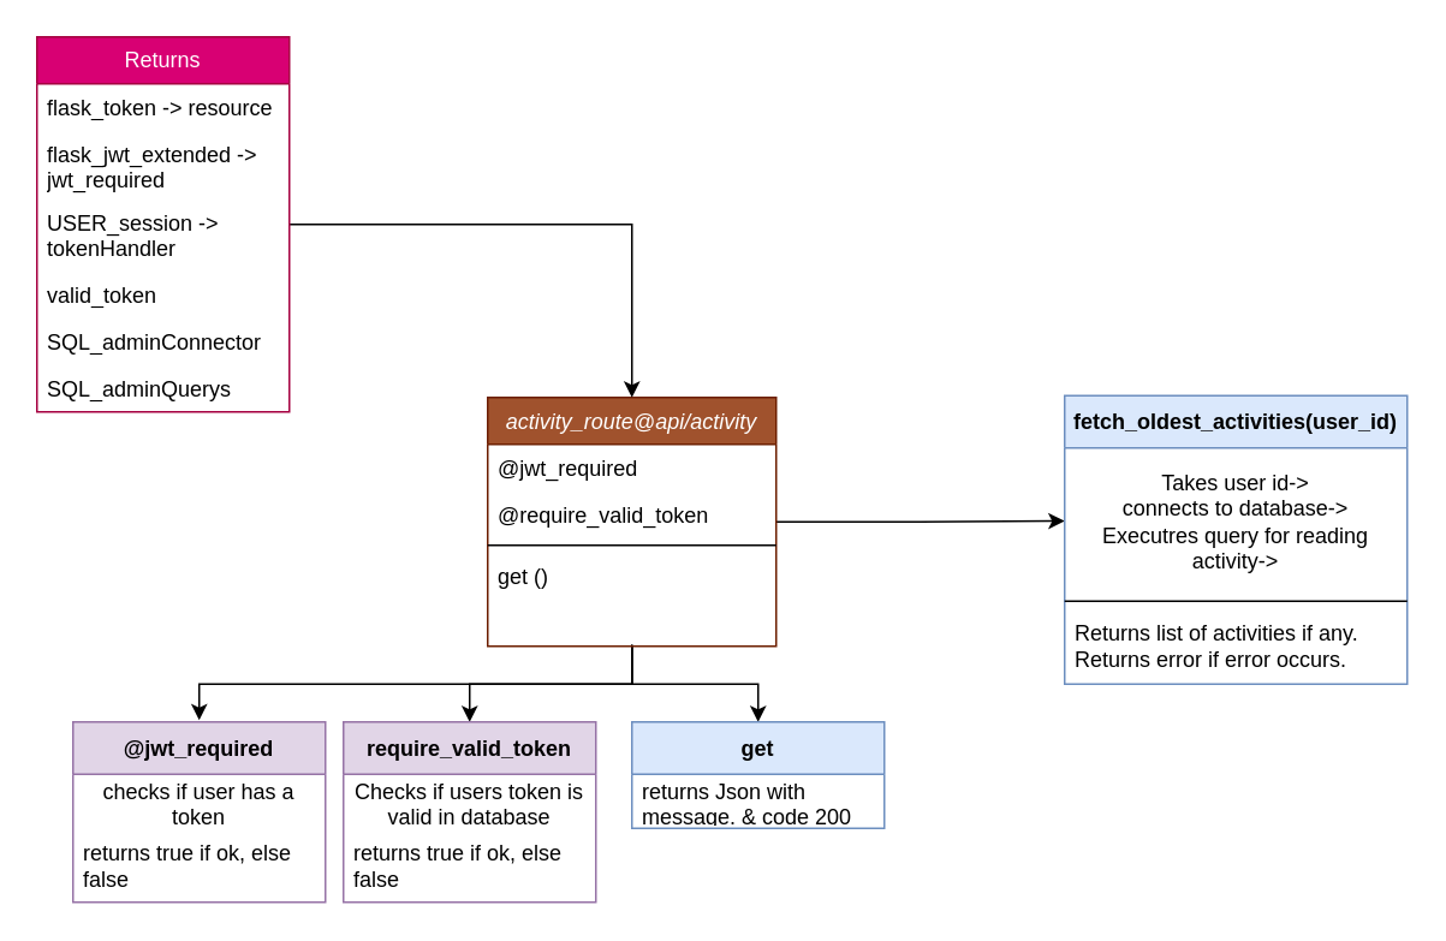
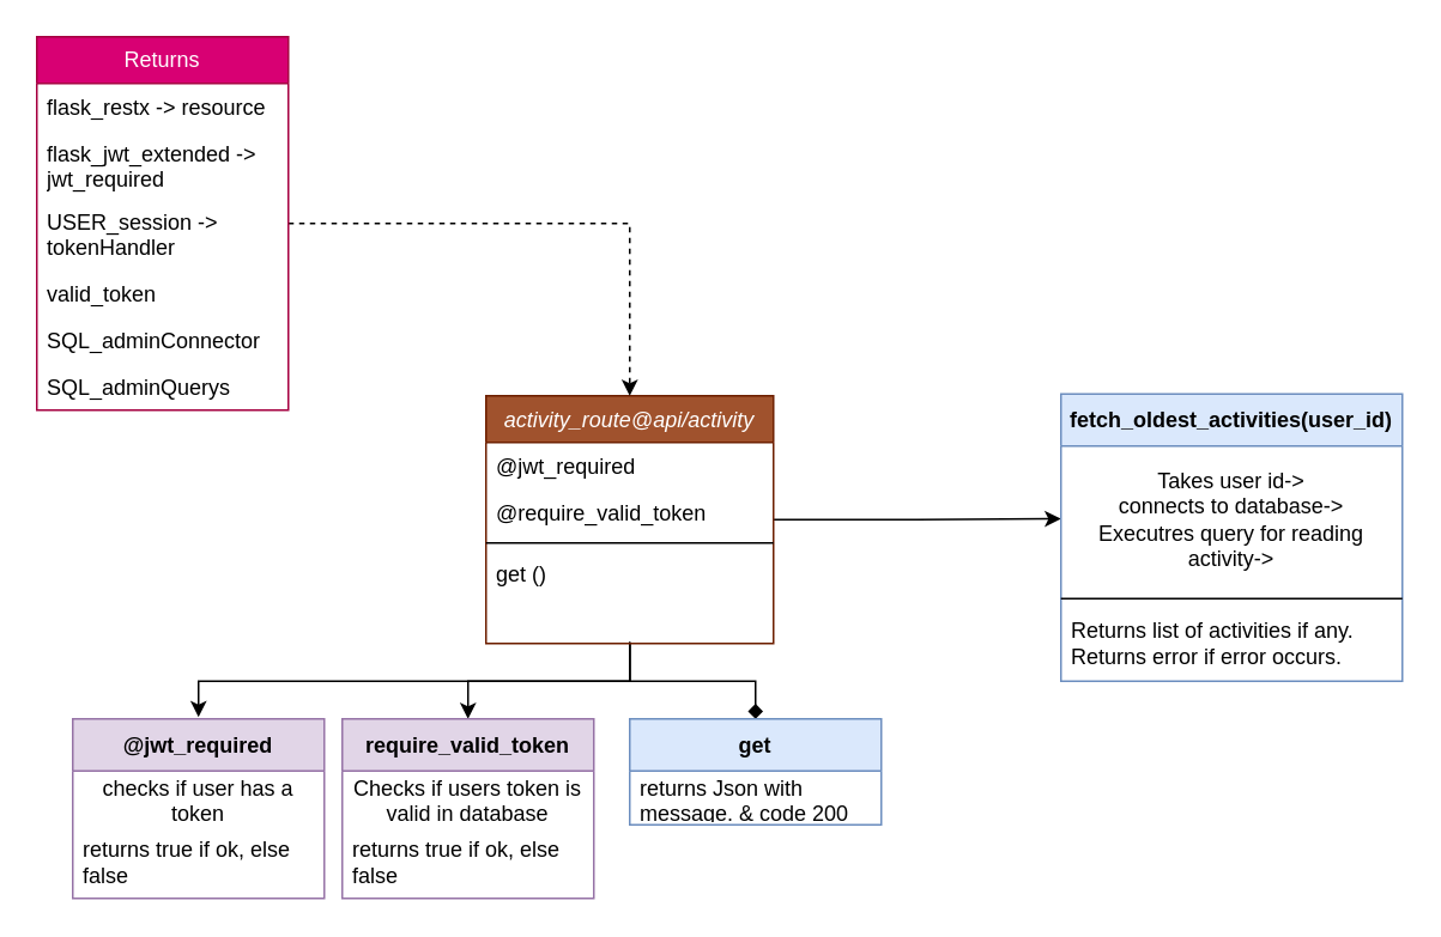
  <mxCell id="0" />
  <mxCell id="1" parent="0" />
- <mxCell id="2" style="edgeStyle=orthogonalEdgeStyle;rounded=0;orthogonalLoop=1;jettySize=auto;html=1;exitX=0.5;exitY=1;exitDx=0;exitDy=0;entryX=0.5;entryY=0;entryDx=0;entryDy=0;" parent="1" source="6" edge="1" target="25"><mxGeometry relative="1" as="geometry"><mxPoint x="600" y="400" as="targetPoint" /><Array as="points"><mxPoint x="350" y="379" /><mxPoint x="420" y="379" /></Array></mxGeometry></mxCell>
+ <mxCell id="2" style="edgeStyle=orthogonalEdgeStyle;rounded=0;orthogonalLoop=1;jettySize=auto;html=1;exitX=0.5;exitY=1;exitDx=0;exitDy=0;entryX=0.5;entryY=0;entryDx=0;entryDy=0;endArrow=diamond;" parent="1" source="6" edge="1" target="25"><mxGeometry relative="1" as="geometry"><mxPoint x="600" y="400" as="targetPoint" /><Array as="points"><mxPoint x="350" y="379" /><mxPoint x="420" y="379" /></Array></mxGeometry></mxCell>
  <mxCell id="3" style="edgeStyle=orthogonalEdgeStyle;rounded=0;orthogonalLoop=1;jettySize=auto;html=1;entryX=0.5;entryY=0;entryDx=0;entryDy=0;" parent="1" source="6" target="22" edge="1"><mxGeometry relative="1" as="geometry" /></mxCell>
  <mxCell id="4" style="edgeStyle=orthogonalEdgeStyle;rounded=0;orthogonalLoop=1;jettySize=auto;html=1;entryX=0.5;entryY=0;entryDx=0;entryDy=0;" parent="1" edge="1"><mxGeometry relative="1" as="geometry"><mxPoint x="350" y="357" as="sourcePoint" /><mxPoint x="110" y="399" as="targetPoint" /><Array as="points"><mxPoint x="350" y="379" /><mxPoint x="110" y="379" /></Array></mxGeometry></mxCell>
  <mxCell id="5" style="edgeStyle=orthogonalEdgeStyle;rounded=0;orthogonalLoop=1;jettySize=auto;html=1;entryX=0;entryY=0.5;entryDx=0;entryDy=0;" edge="1" parent="1" source="6" target="28"><mxGeometry relative="1" as="geometry" /></mxCell>
  <mxCell id="6" value="activity_route@api/activity" style="swimlane;fontStyle=2;align=center;verticalAlign=top;childLayout=stackLayout;horizontal=1;startSize=26;horizontalStack=0;resizeParent=1;resizeLast=0;collapsible=1;marginBottom=0;rounded=0;shadow=0;strokeWidth=1;fillColor=#a0522d;strokeColor=#6D1F00;fontColor=#ffffff;" parent="1" vertex="1"><mxGeometry x="270" y="220" width="160" height="138" as="geometry"><mxRectangle x="230" y="140" width="160" height="26" as="alternateBounds" /></mxGeometry></mxCell>
  <mxCell id="7" value="@jwt_required" style="text;align=left;verticalAlign=top;spacingLeft=4;spacingRight=4;overflow=hidden;rotatable=0;points=[[0,0.5],[1,0.5]];portConstraint=eastwest;" parent="6" vertex="1"><mxGeometry y="26" width="160" height="26" as="geometry" /></mxCell>
  <mxCell id="8" value="@require_valid_token" style="text;align=left;verticalAlign=top;spacingLeft=4;spacingRight=4;overflow=hidden;rotatable=0;points=[[0,0.5],[1,0.5]];portConstraint=eastwest;rounded=0;shadow=0;html=0;" parent="6" vertex="1"><mxGeometry y="52" width="160" height="26" as="geometry" /></mxCell>
  <mxCell id="9" value="" style="line;html=1;strokeWidth=1;align=left;verticalAlign=middle;spacingTop=-1;spacingLeft=3;spacingRight=3;rotatable=0;labelPosition=right;points=[];portConstraint=eastwest;" parent="6" vertex="1"><mxGeometry y="78" width="160" height="8" as="geometry" /></mxCell>
  <mxCell id="10" value="get ()" style="text;align=left;verticalAlign=top;spacingLeft=4;spacingRight=4;overflow=hidden;rotatable=0;points=[[0,0.5],[1,0.5]];portConstraint=eastwest;" parent="6" vertex="1"><mxGeometry y="86" width="160" height="26" as="geometry" /></mxCell>
- <mxCell id="11" style="edgeStyle=orthogonalEdgeStyle;rounded=0;orthogonalLoop=1;jettySize=auto;html=1;entryX=0.5;entryY=0;entryDx=0;entryDy=0;" parent="1" source="12" target="6" edge="1"><mxGeometry relative="1" as="geometry" /></mxCell>
+ <mxCell id="11" style="edgeStyle=orthogonalEdgeStyle;rounded=0;orthogonalLoop=1;jettySize=auto;html=1;entryX=0.5;entryY=0;entryDx=0;entryDy=0;dashed=1;" parent="1" source="12" target="6" edge="1"><mxGeometry relative="1" as="geometry" /></mxCell>
  <mxCell id="12" value="Returns" style="swimlane;fontStyle=0;childLayout=stackLayout;horizontal=1;startSize=26;fillColor=#d80073;horizontalStack=0;resizeParent=1;resizeParentMax=0;resizeLast=0;collapsible=1;marginBottom=0;whiteSpace=wrap;html=1;fontColor=#ffffff;strokeColor=#A50040;" parent="1" vertex="1"><mxGeometry x="20" y="20" width="140" height="208" as="geometry" /></mxCell>
- <mxCell id="13" value="flask_token -&amp;gt; resource" style="text;strokeColor=none;fillColor=none;align=left;verticalAlign=top;spacingLeft=4;spacingRight=4;overflow=hidden;rotatable=0;points=[[0,0.5],[1,0.5]];portConstraint=eastwest;whiteSpace=wrap;html=1;" parent="12" vertex="1"><mxGeometry y="26" width="140" height="26" as="geometry" /></mxCell>
+ <mxCell id="13" value="flask_restx -&amp;gt; resource" style="text;strokeColor=none;fillColor=none;align=left;verticalAlign=top;spacingLeft=4;spacingRight=4;overflow=hidden;rotatable=0;points=[[0,0.5],[1,0.5]];portConstraint=eastwest;whiteSpace=wrap;html=1;" parent="12" vertex="1"><mxGeometry y="26" width="140" height="26" as="geometry" /></mxCell>
  <mxCell id="14" value="flask_jwt_extended -&amp;gt; jwt_required" style="text;strokeColor=none;fillColor=none;align=left;verticalAlign=top;spacingLeft=4;spacingRight=4;overflow=hidden;rotatable=0;points=[[0,0.5],[1,0.5]];portConstraint=eastwest;whiteSpace=wrap;html=1;" parent="12" vertex="1"><mxGeometry y="52" width="140" height="38" as="geometry" /></mxCell>
  <mxCell id="15" value="USER_session -&amp;gt; tokenHandler" style="text;strokeColor=none;fillColor=none;align=left;verticalAlign=top;spacingLeft=4;spacingRight=4;overflow=hidden;rotatable=0;points=[[0,0.5],[1,0.5]];portConstraint=eastwest;whiteSpace=wrap;html=1;" parent="12" vertex="1"><mxGeometry y="90" width="140" height="40" as="geometry" /></mxCell>
  <mxCell id="16" value="valid_token" style="text;strokeColor=none;fillColor=none;align=left;verticalAlign=top;spacingLeft=4;spacingRight=4;overflow=hidden;rotatable=0;points=[[0,0.5],[1,0.5]];portConstraint=eastwest;whiteSpace=wrap;html=1;" parent="12" vertex="1"><mxGeometry y="130" width="140" height="26" as="geometry" /></mxCell>
  <mxCell id="17" value="SQL_adminConnector" style="text;strokeColor=none;fillColor=none;align=left;verticalAlign=top;spacingLeft=4;spacingRight=4;overflow=hidden;rotatable=0;points=[[0,0.5],[1,0.5]];portConstraint=eastwest;whiteSpace=wrap;html=1;" vertex="1" parent="12"><mxGeometry y="156" width="140" height="26" as="geometry" /></mxCell>
  <mxCell id="18" value="SQL_adminQuerys" style="text;strokeColor=none;fillColor=none;align=left;verticalAlign=top;spacingLeft=4;spacingRight=4;overflow=hidden;rotatable=0;points=[[0,0.5],[1,0.5]];portConstraint=eastwest;whiteSpace=wrap;html=1;" vertex="1" parent="12"><mxGeometry y="182" width="140" height="26" as="geometry" /></mxCell>
  <mxCell id="19" value="@jwt_required" style="swimlane;fontStyle=1;align=center;verticalAlign=middle;childLayout=stackLayout;horizontal=1;startSize=29;horizontalStack=0;resizeParent=1;resizeParentMax=0;resizeLast=0;collapsible=0;marginBottom=0;html=1;whiteSpace=wrap;fillColor=#e1d5e7;strokeColor=#9673a6;" parent="1" vertex="1"><mxGeometry x="40" y="400" width="140" height="100" as="geometry" /></mxCell>
  <mxCell id="20" value="checks if user has a token" style="text;html=1;strokeColor=none;fillColor=none;align=center;verticalAlign=middle;spacingLeft=4;spacingRight=4;overflow=hidden;rotatable=0;points=[[0,0.5],[1,0.5]];portConstraint=eastwest;whiteSpace=wrap;" parent="19" vertex="1"><mxGeometry y="29" width="140" height="31" as="geometry" /></mxCell>
  <mxCell id="21" value="returns true if ok, else false" style="text;html=1;strokeColor=none;fillColor=none;align=left;verticalAlign=middle;spacingLeft=4;spacingRight=4;overflow=hidden;rotatable=0;points=[[0,0.5],[1,0.5]];portConstraint=eastwest;whiteSpace=wrap;" parent="19" vertex="1"><mxGeometry y="60" width="140" height="40" as="geometry" /></mxCell>
  <mxCell id="22" value="require_valid_token" style="swimlane;fontStyle=1;align=center;verticalAlign=middle;childLayout=stackLayout;horizontal=1;startSize=29;horizontalStack=0;resizeParent=1;resizeParentMax=0;resizeLast=0;collapsible=0;marginBottom=0;html=1;whiteSpace=wrap;fillColor=#e1d5e7;strokeColor=#9673a6;" parent="1" vertex="1"><mxGeometry x="190" y="400" width="140" height="100" as="geometry" /></mxCell>
  <mxCell id="23" value="Checks if users token is valid in database" style="text;html=1;strokeColor=none;fillColor=none;align=center;verticalAlign=middle;spacingLeft=4;spacingRight=4;overflow=hidden;rotatable=0;points=[[0,0.5],[1,0.5]];portConstraint=eastwest;whiteSpace=wrap;" parent="22" vertex="1"><mxGeometry y="29" width="140" height="31" as="geometry" /></mxCell>
  <mxCell id="24" value="returns true if ok, else false" style="text;html=1;strokeColor=none;fillColor=none;align=left;verticalAlign=middle;spacingLeft=4;spacingRight=4;overflow=hidden;rotatable=0;points=[[0,0.5],[1,0.5]];portConstraint=eastwest;whiteSpace=wrap;" parent="22" vertex="1"><mxGeometry y="60" width="140" height="40" as="geometry" /></mxCell>
  <mxCell id="25" value="get" style="swimlane;fontStyle=1;align=center;verticalAlign=middle;childLayout=stackLayout;horizontal=1;startSize=29;horizontalStack=0;resizeParent=1;resizeParentMax=0;resizeLast=0;collapsible=0;marginBottom=0;html=1;whiteSpace=wrap;fillColor=#dae8fc;strokeColor=#6c8ebf;" parent="1" vertex="1"><mxGeometry x="350" y="400" width="140" height="59" as="geometry" /></mxCell>
  <mxCell id="26" value="returns Json with message. &amp;amp; code 200" style="text;html=1;strokeColor=none;fillColor=none;align=left;verticalAlign=middle;spacingLeft=4;spacingRight=4;overflow=hidden;rotatable=0;points=[[0,0.5],[1,0.5]];portConstraint=eastwest;whiteSpace=wrap;" parent="25" vertex="1"><mxGeometry y="29" width="140" height="30" as="geometry" /></mxCell>
  <mxCell id="27" value="fetch_oldest_activities(user_id)" style="swimlane;fontStyle=1;align=center;verticalAlign=middle;childLayout=stackLayout;horizontal=1;startSize=29;horizontalStack=0;resizeParent=1;resizeParentMax=0;resizeLast=0;collapsible=0;marginBottom=0;html=1;whiteSpace=wrap;fillColor=#dae8fc;strokeColor=#6c8ebf;" vertex="1" parent="1"><mxGeometry x="590" y="219" width="190" height="160" as="geometry" /></mxCell>
  <mxCell id="28" value="Takes user id-&amp;gt;&lt;br&gt;connects to database-&amp;gt;&lt;br&gt;Executres query for reading activity-&amp;gt;&lt;br&gt;" style="text;html=1;strokeColor=none;fillColor=none;align=center;verticalAlign=middle;spacingLeft=4;spacingRight=4;overflow=hidden;rotatable=0;points=[[0,0.5],[1,0.5]];portConstraint=eastwest;whiteSpace=wrap;" vertex="1" parent="27"><mxGeometry y="29" width="190" height="81" as="geometry" /></mxCell>
  <mxCell id="29" value="" style="line;html=1;strokeWidth=1;align=left;verticalAlign=middle;spacingTop=-1;spacingLeft=3;spacingRight=3;rotatable=0;labelPosition=right;points=[];portConstraint=eastwest;" vertex="1" parent="27"><mxGeometry y="110" width="190" height="8" as="geometry" /></mxCell>
  <mxCell id="30" value="Returns list of activities if any. Returns error if error occurs." style="text;html=1;strokeColor=none;fillColor=none;align=left;verticalAlign=middle;spacingLeft=4;spacingRight=4;overflow=hidden;rotatable=0;points=[[0,0.5],[1,0.5]];portConstraint=eastwest;whiteSpace=wrap;" vertex="1" parent="27"><mxGeometry y="118" width="190" height="42" as="geometry" /></mxCell>
